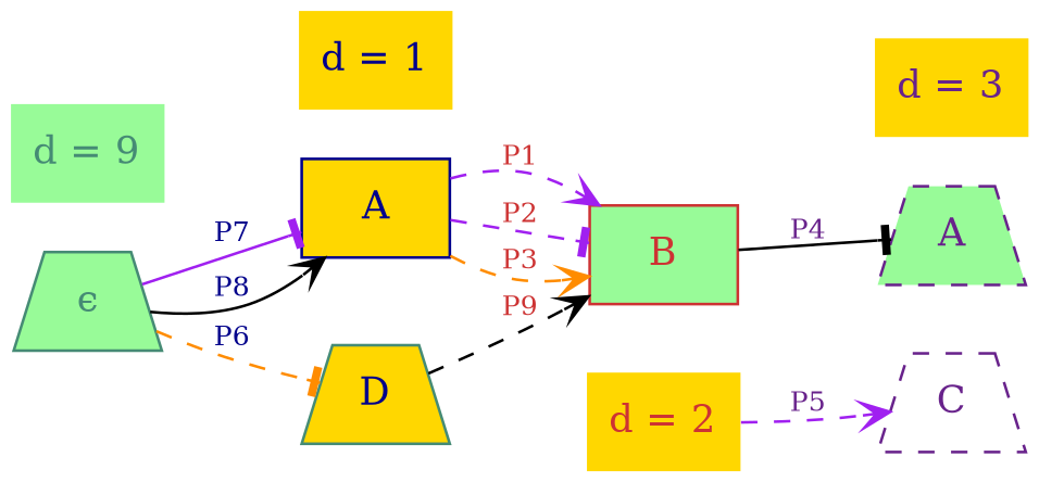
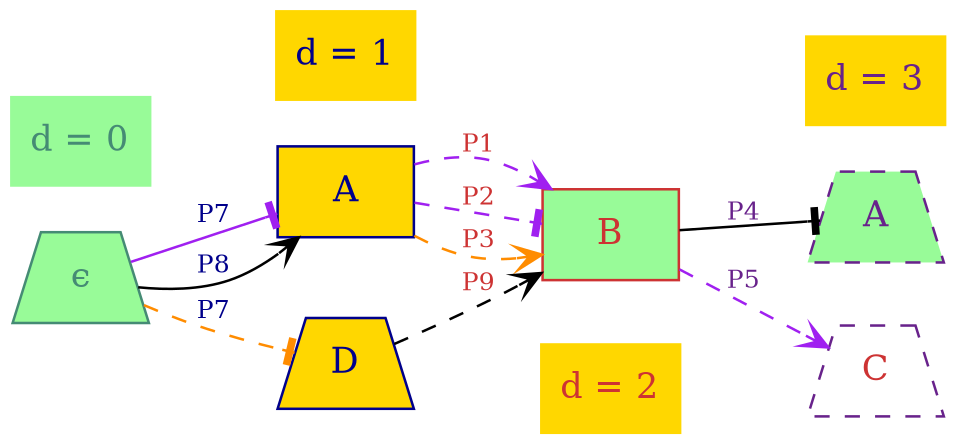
  digraph {
    color=darkorchid4
    newrank=true
    rankdir=LR
    shape=invtrapezium
    node [color=blue4 fillcolor=gold fontcolor=blue4 shape=trapezium style=filled]
    edge [arrowhead=vee color=purple fontcolor=brown3 fontsize=10 style=dashed]
    n1 [color=aquamarine4 fillcolor=palegreen fontcolor=aquamarine4 label="ϵ"]
-   n2 [color=aquamarine4 fillcolor=palegreen fontcolor=aquamarine4 label="d = 9" shape=plaintext]
+   n2 [color=aquamarine4 fillcolor=palegreen fontcolor=aquamarine4 label="d = 0" shape=plaintext]
    n3 [label=A shape=box]
    n4 [label="d = 1" shape=plaintext]
    n5 [color=brown3 fillcolor=palegreen fontcolor=brown3 label=B shape=box]
    n6 [color=brown3 fontcolor=brown3 label="d = 2" shape=plaintext]
    n7 [color=darkorchid4 fillcolor=palegreen fontcolor=darkorchid4 label=A style="dashed,filled"]
    n8 [color=darkorchid4 fontcolor=darkorchid4 label="d = 3" shape=plaintext]
-   n9 [color=aquamarine4 label=D]
-   n10 [color=darkorchid4 fillcolor=white fontcolor=darkorchid4 label=C style="dashed,filled"]
+   n9 [label=D]
+   n10 [color=darkorchid4 fillcolor=white fontcolor=brown3 label=C style="dashed,filled"]
    subgraph sub_1 {
      rank=same
      n1
      n2
    }
    subgraph sub_2 {
      rank=same
      n3
      n4
    }
    subgraph sub_3 {
      rank=same
      n5
      n6
    }
    subgraph sub_4 {
      rank=same
      n7
      n8
    }
    n1 -> n3 [arrowhead=tee fontcolor=blue4 label=P7 style=solid]
    n1 -> n3 [color=black fontcolor=blue4 label=P8 style=solid]
-   n1 -> n9 [arrowhead=tee color=darkorange fontcolor=blue4 label=P6]
+   n1 -> n9 [arrowhead=tee color=darkorange fontcolor=blue4 label=P7]
    n3 -> n5 [label=P1]
    n3 -> n5 [arrowhead=tee label=P2]
    n3 -> n5 [color=darkorange label=P3]
    n5 -> n7 [arrowhead=tee color=black fontcolor=darkorchid4 label=P4 style=solid]
-   n6 -> n10 [fontcolor=darkorchid4 label=P5]
+   n5 -> n10 [fontcolor=darkorchid4 label=P5]
    n9 -> n5 [color=black label=P9]
  }
